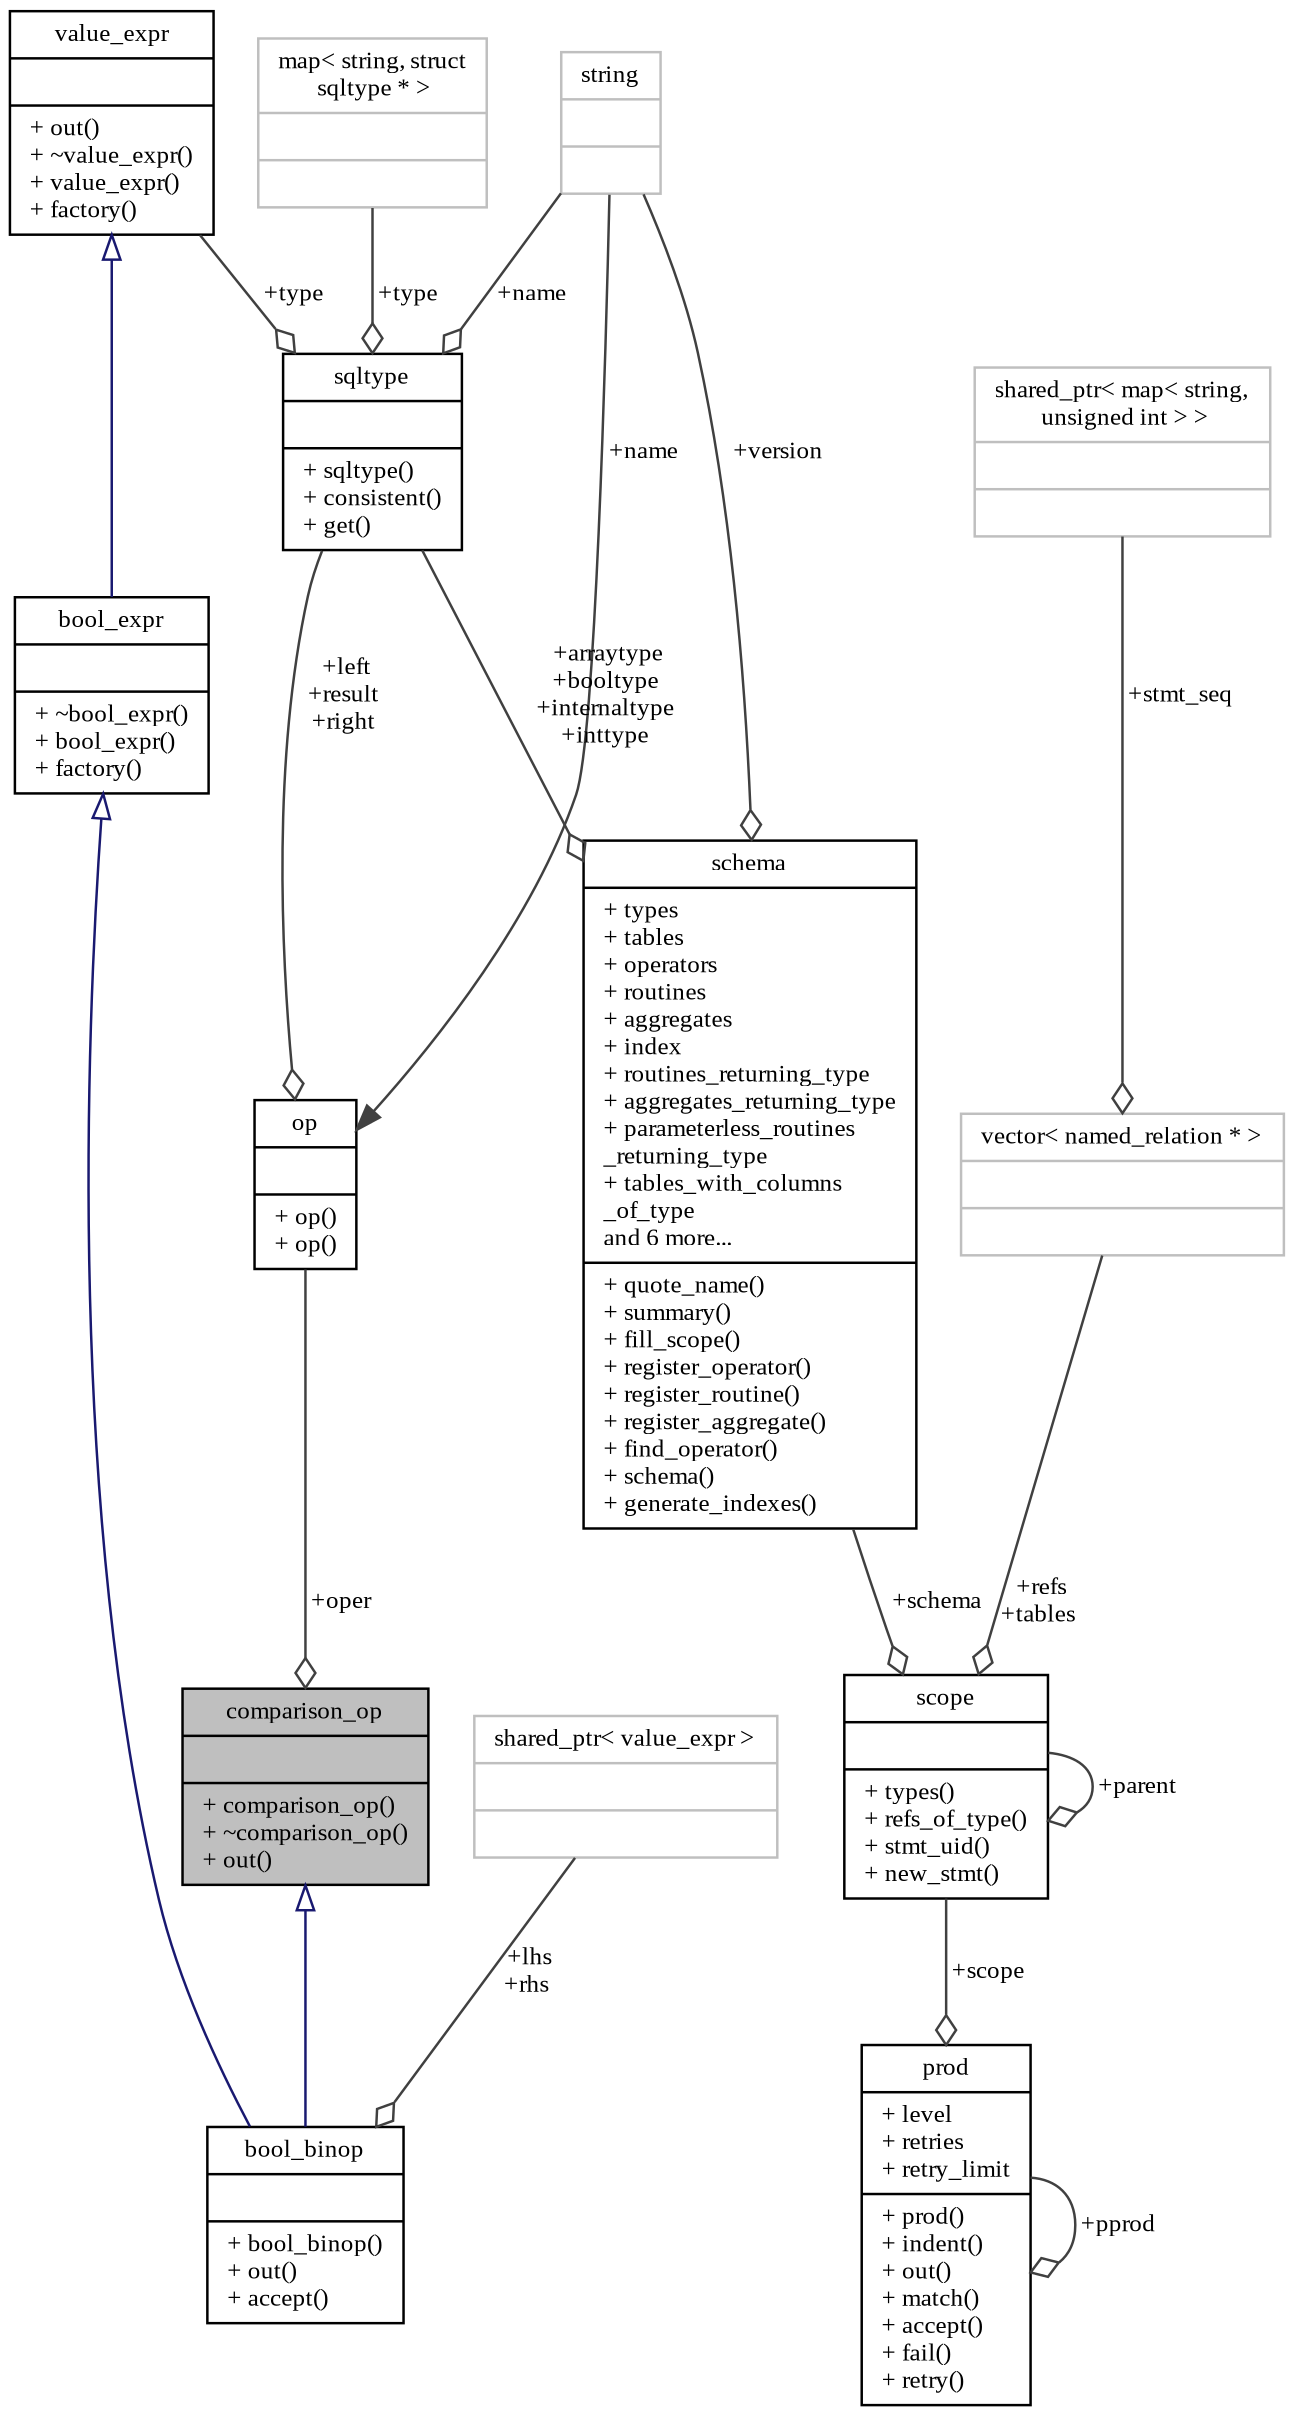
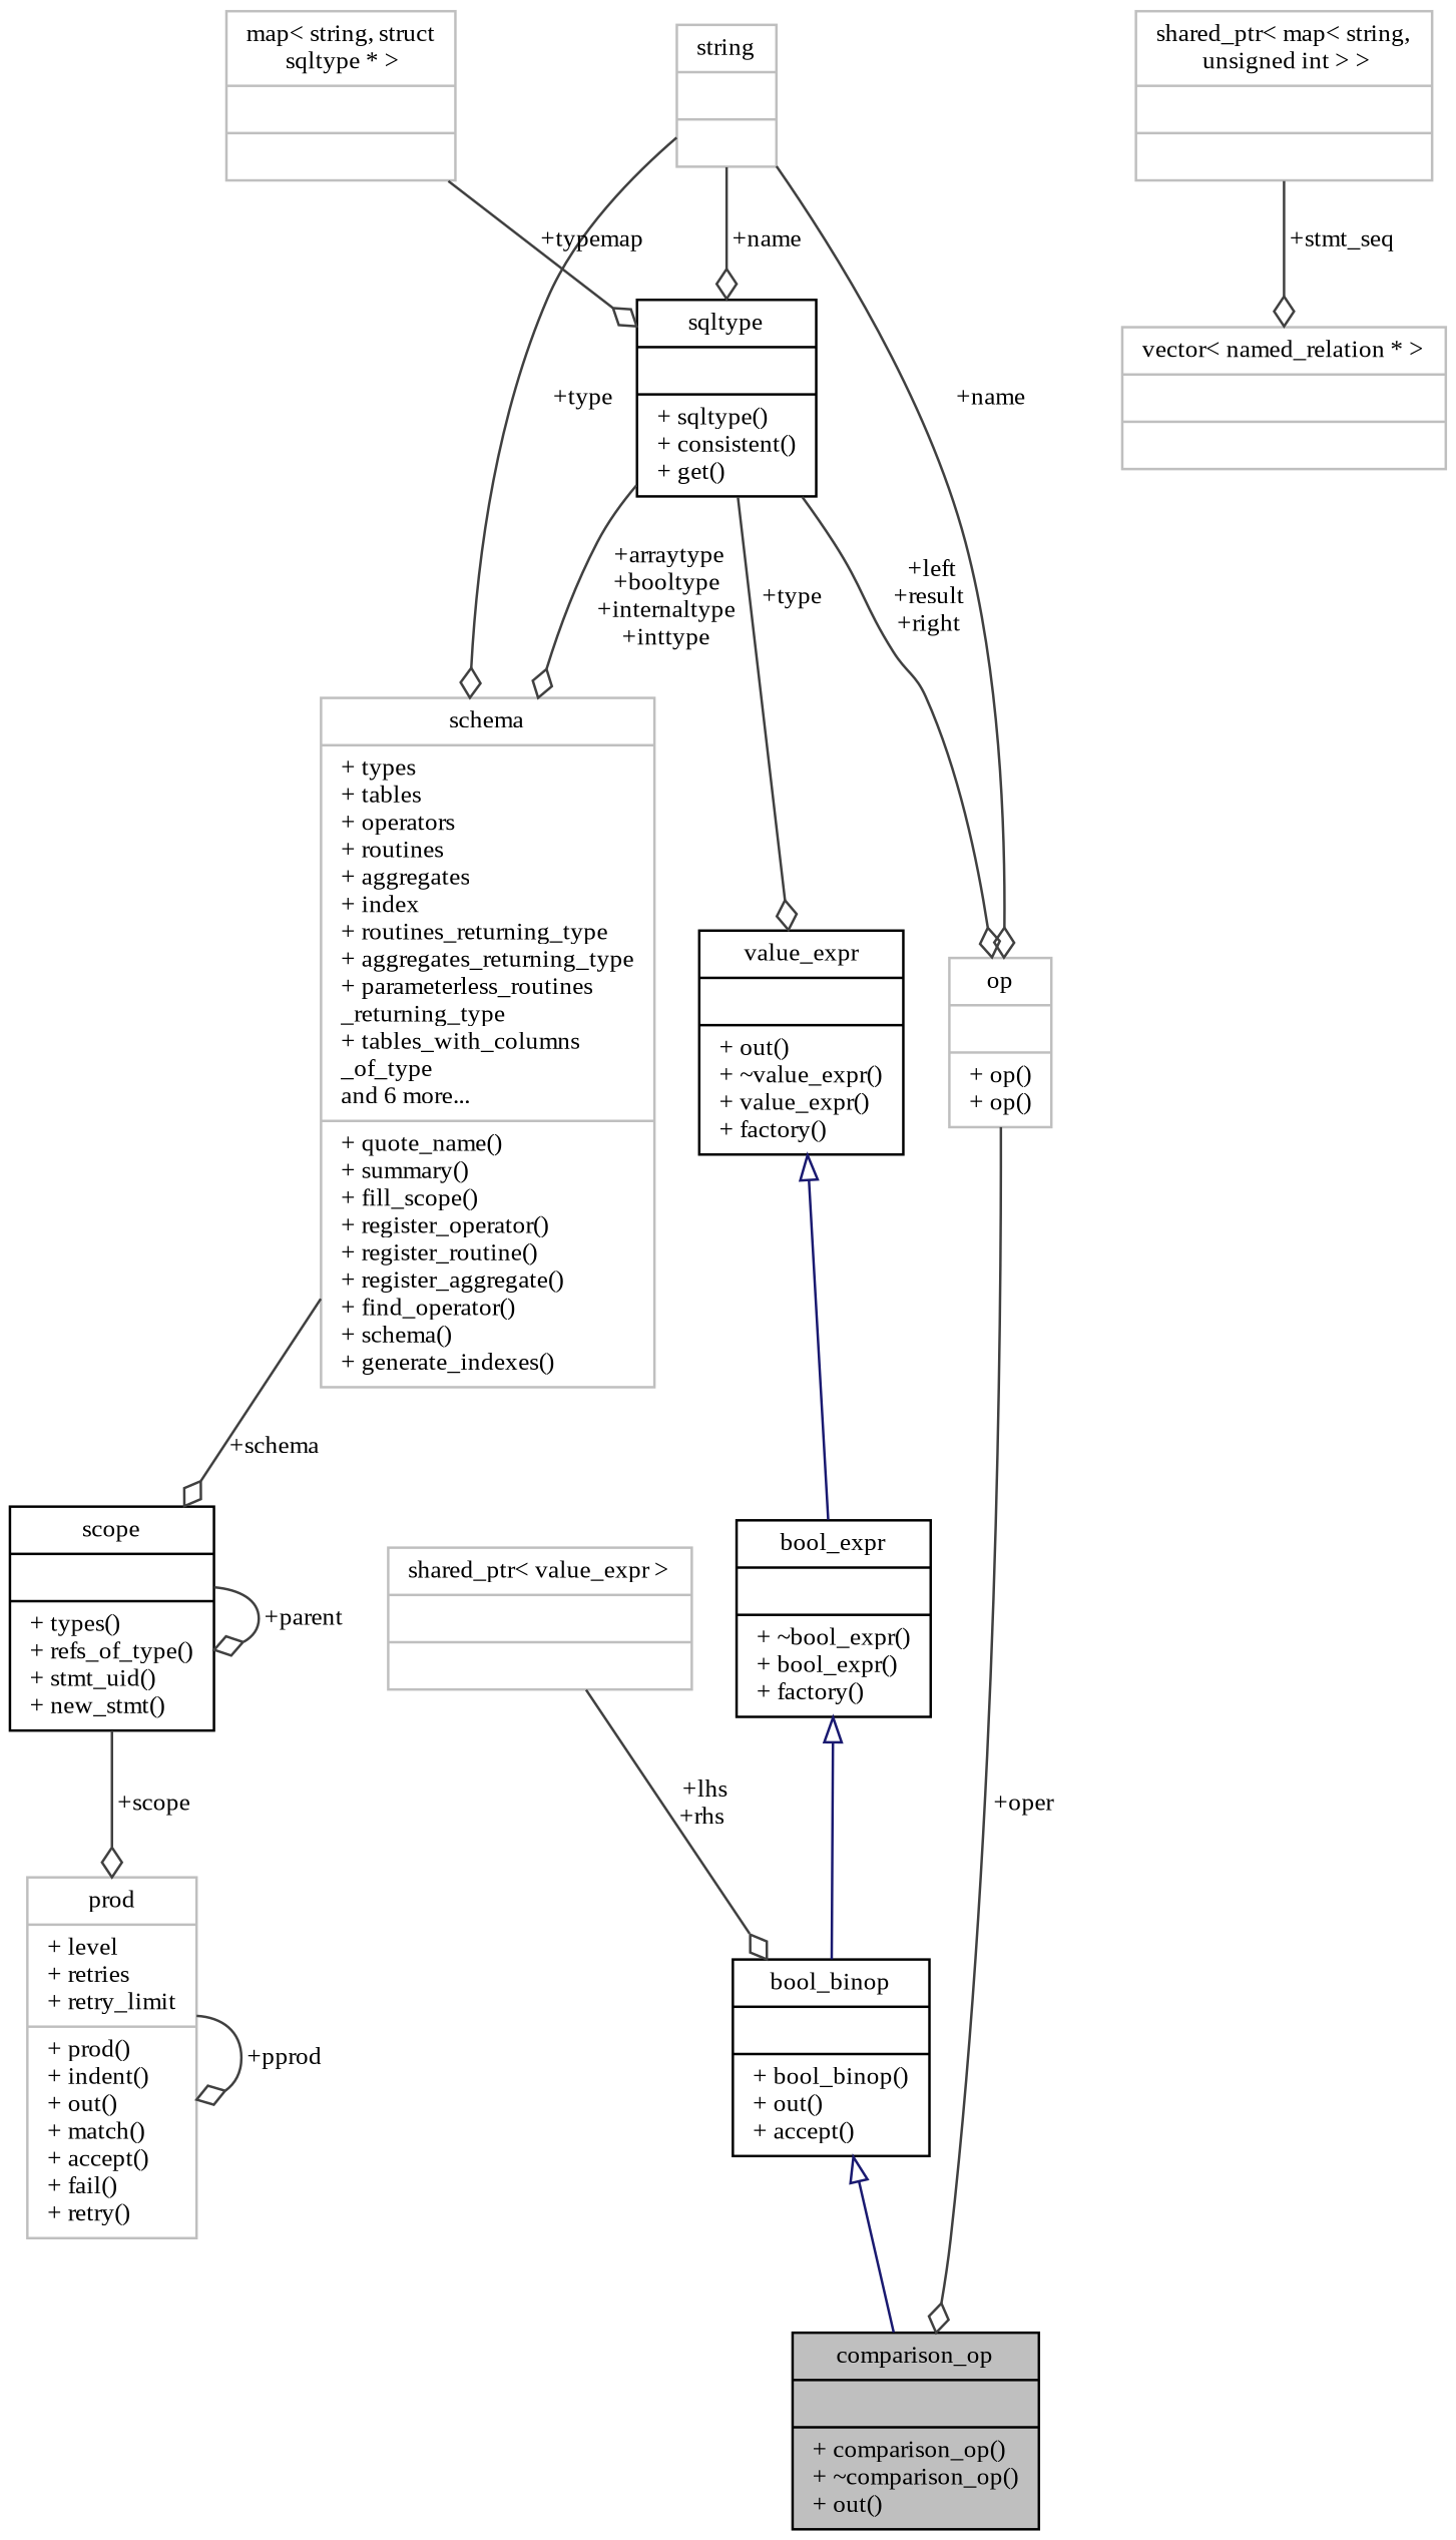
  digraph {
    fontname="Liberation Serif"
    node [color=black fillcolor=white fontname="Liberation Serif" fontsize=10 shape=record style=filled]
    edge [color=grey25 fontname="Liberation Serif" fontsize=10 labelfontname=Helvetica labelfontsize=10 style=solid arrowhead=odiamond]
    n1 [fillcolor=grey75 fontcolor=black height=0.2 label="{comparison_op\n||+ comparison_op()\l+ ~comparison_op()\l+ out()\l}" width=0.4]
    n2 [height=0.2 label="{bool_binop\n||+ bool_binop()\l+ out()\l+ accept()\l}" width=0.4]
    n3 [height=0.2 label="{bool_expr\n||+ ~bool_expr()\l+ bool_expr()\l+ factory()\l}" width=0.4]
    n4 [height=0.2 label="{value_expr\n||+ out()\l+ ~value_expr()\l+ value_expr()\l+ factory()\l}" width=0.4]
-   n5 [height=0.2 label="{prod\n|+ level\l+ retries\l+ retry_limit\l|+ prod()\l+ indent()\l+ out()\l+ match()\l+ accept()\l+ fail()\l+ retry()\l}" width=0.4]
+   n5 [color=grey75 height=0.2 label="{prod\n|+ level\l+ retries\l+ retry_limit\l|+ prod()\l+ indent()\l+ out()\l+ match()\l+ accept()\l+ fail()\l+ retry()\l}" width=0.4]
    n6 [height=0.2 label="{scope\n||+ types()\l+ refs_of_type()\l+ stmt_uid()\l+ new_stmt()\l}" width=0.4]
-   n7 [height=0.2 label="{schema\n|+ types\l+ tables\l+ operators\l+ routines\l+ aggregates\l+ index\l+ routines_returning_type\l+ aggregates_returning_type\l+ parameterless_routines\l_returning_type\l+ tables_with_columns\l_of_type\land 6 more...\l|+ quote_name()\l+ summary()\l+ fill_scope()\l+ register_operator()\l+ register_routine()\l+ register_aggregate()\l+ find_operator()\l+ schema()\l+ generate_indexes()\l}" width=0.4]
+   n7 [color=grey75 height=0.2 label="{schema\n|+ types\l+ tables\l+ operators\l+ routines\l+ aggregates\l+ index\l+ routines_returning_type\l+ aggregates_returning_type\l+ parameterless_routines\l_returning_type\l+ tables_with_columns\l_of_type\land 6 more...\l|+ quote_name()\l+ summary()\l+ fill_scope()\l+ register_operator()\l+ register_routine()\l+ register_aggregate()\l+ find_operator()\l+ schema()\l+ generate_indexes()\l}" width=0.4]
    n8 [color=grey75 height=0.2 label="{string\n||}" width=0.4]
    n9 [height=0.2 label="{sqltype\n||+ sqltype()\l+ consistent()\l+ get()\l}" width=0.4]
-   n10 [height=0.2 label="{op\n||+ op()\l+ op()\l}" width=0.4]
+   n10 [color=grey75 height=0.2 label="{op\n||+ op()\l+ op()\l}" width=0.4]
    n11 [color=grey75 height=0.2 label="{map\< string, struct\l sqltype * \>\n||}" width=0.4]
    n12 [color=grey75 height=0.2 label="{shared_ptr\< map\< string,\l unsigned int \> \>\n||}" width=0.4]
    n13 [color=grey75 height=0.2 label="{vector\< named_relation * \>\n||}" width=0.4]
    n14 [color=grey75 height=0.2 label="{shared_ptr\< value_expr \>\n||}" width=0.4]
-   n1 -> n2 [arrowtail=onormal color=midnightblue dir=back arrowhead=""]
+   n2 -> n1 [arrowtail=onormal color=midnightblue dir=back arrowhead=""]
    n3 -> n2 [arrowtail=onormal color=midnightblue dir=back arrowhead=""]
    n4 -> n3 [arrowtail=onormal color=midnightblue dir=back arrowhead=""]
    n5 -> n5 [label=" +pprod"]
    n6 -> n5 [label=" +scope"]
    n6 -> n6 [label=" +parent"]
    n7 -> n6 [label=" +schema"]
-   n8 -> n7 [label=" +version"]
+   n8 -> n7 [label=" +type"]
    n8 -> n9 [label=" +name"]
-   n8 -> n10 [arrowhead=normal label=" +name"]
-   n4 -> n9 [label=" +type"]
+   n8 -> n10 [label=" +name"]
+   n9 -> n4 [label=" +type"]
    n9 -> n7 [label=" +arraytype\n+booltype\n+internaltype\n+inttype"]
    n9 -> n10 [label=" +left\n+result\n+right"]
    n10 -> n1 [label=" +oper"]
-   n11 -> n9 [label=" +type"]
+   n11 -> n9 [label=" +typemap"]
    n12 -> n13 [label=" +stmt_seq"]
-   n13 -> n6 [label=" +refs\n+tables"]
    n14 -> n2 [label=" +lhs\n+rhs"]
  }
